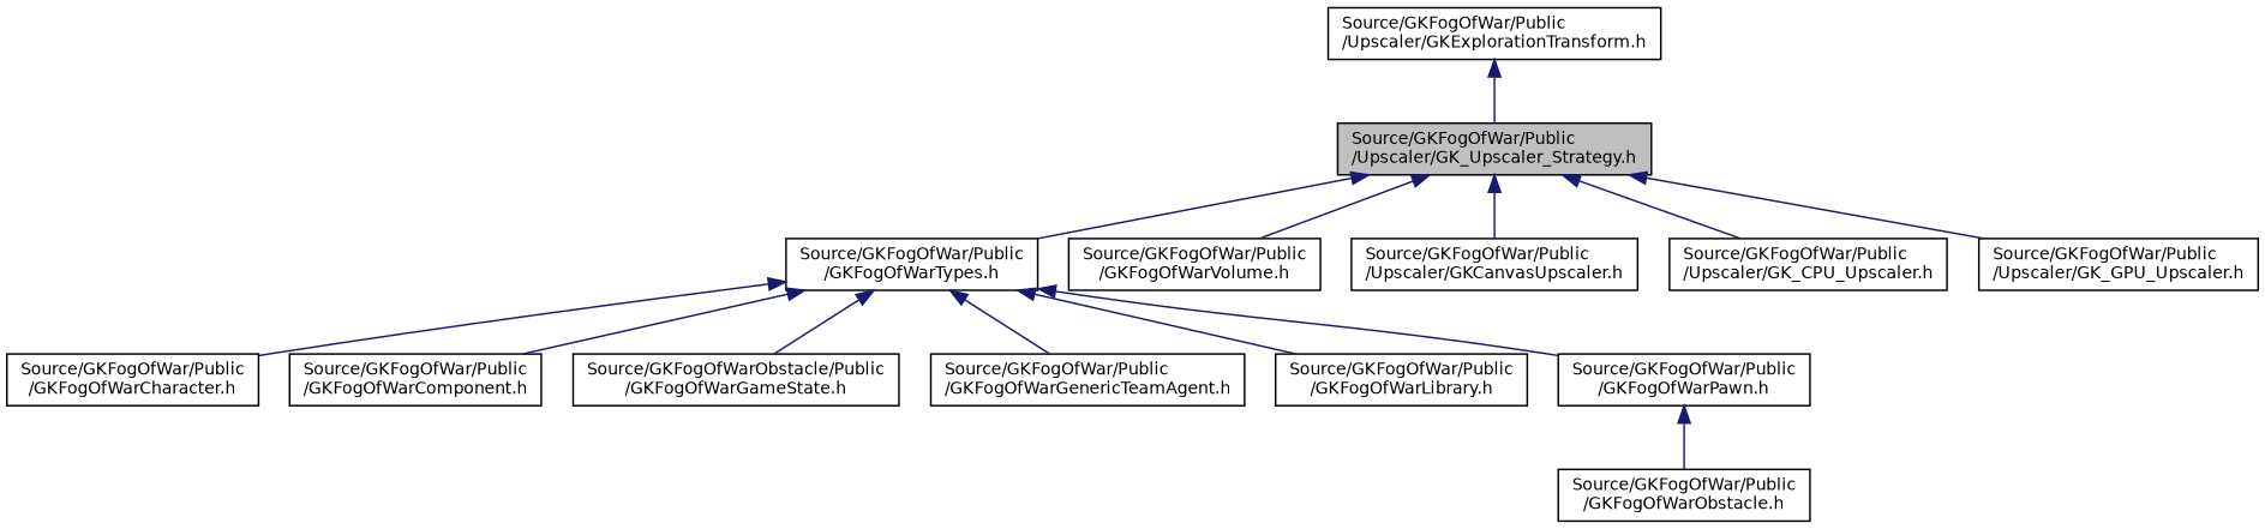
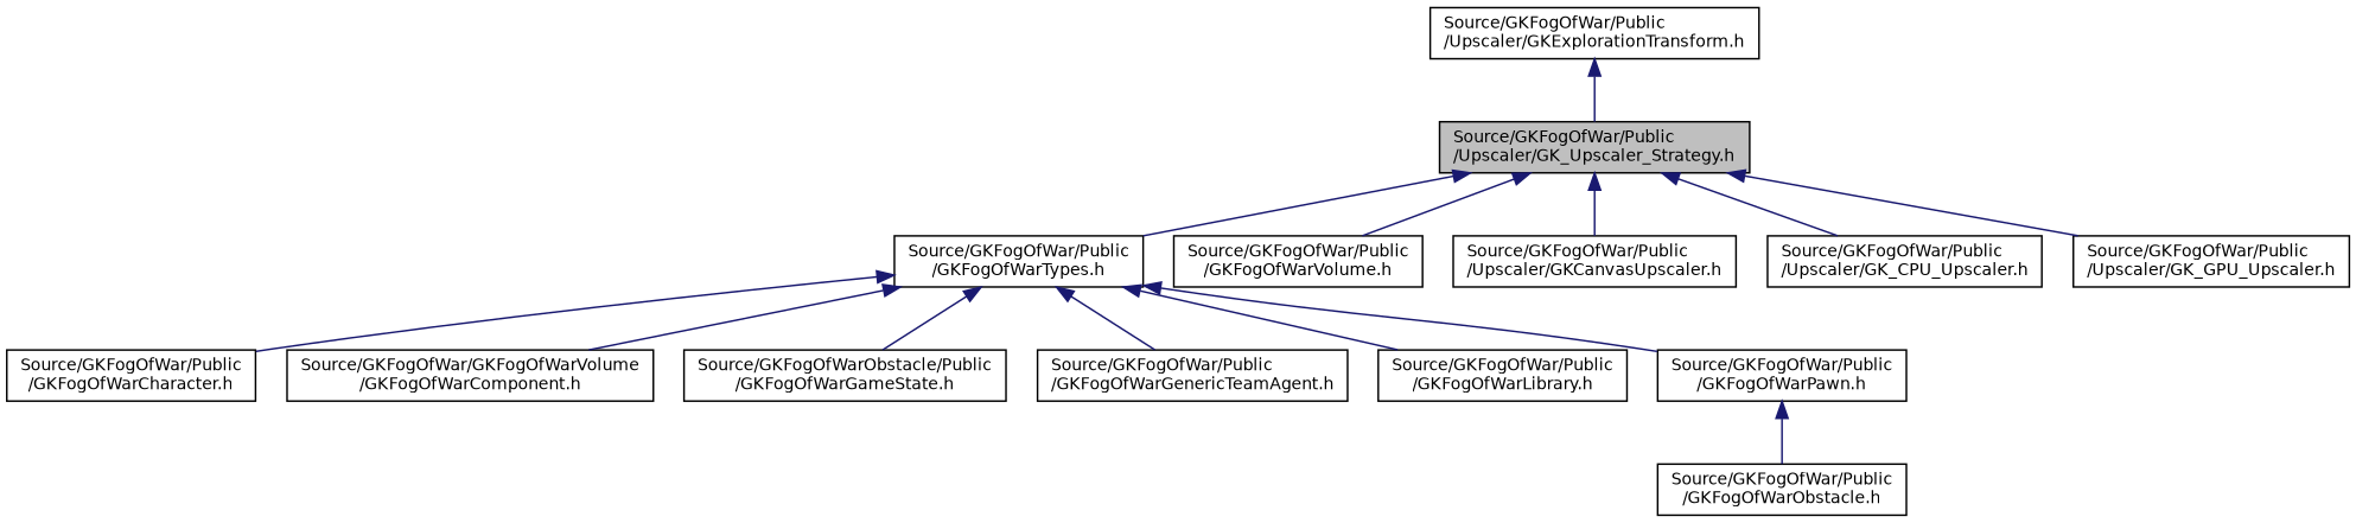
  digraph {
    node [color=black fillcolor=white fontname=Helvetica fontsize=10 shape=record style=filled]
    edge [color=midnightblue dir=back fontname=Helvetica fontsize=10 labelfontname=Helvetica labelfontsize=10 style=solid]
    n1 [fillcolor=grey75 fontcolor=black height=0.2 label="Source/GKFogOfWar/Public\l/Upscaler/GK_Upscaler_Strategy.h" width=0.4]
    n2 [height=0.2 label="Source/GKFogOfWar/Public\l/GKFogOfWarTypes.h" width=0.4]
    n3 [height=0.2 label="Source/GKFogOfWar/Public\l/GKFogOfWarVolume.h" width=0.4]
    n4 [height=0.2 label="Source/GKFogOfWar/Public\l/Upscaler/GKCanvasUpscaler.h" width=0.4]
    n5 [height=0.2 label="Source/GKFogOfWar/Public\l/Upscaler/GK_CPU_Upscaler.h" width=0.4]
    n6 [height=0.2 label="Source/GKFogOfWar/Public\l/Upscaler/GK_GPU_Upscaler.h" width=0.4]
    n7 [height=0.2 label="Source/GKFogOfWar/Public\l/GKFogOfWarCharacter.h" width=0.4]
-   n8 [height=0.2 label="Source/GKFogOfWar/Public\l/GKFogOfWarComponent.h" width=0.4]
+   n8 [height=0.2 label="Source/GKFogOfWar/GKFogOfWarVolume\l/GKFogOfWarComponent.h" width=0.4]
    n9 [height=0.2 label="Source/GKFogOfWarObstacle/Public\l/GKFogOfWarGameState.h" width=0.4]
    n10 [height=0.2 label="Source/GKFogOfWar/Public\l/GKFogOfWarGenericTeamAgent.h" width=0.4]
    n11 [height=0.2 label="Source/GKFogOfWar/Public\l/GKFogOfWarLibrary.h" width=0.4]
    n12 [height=0.2 label="Source/GKFogOfWar/Public\l/GKFogOfWarPawn.h" width=0.4]
    n13 [height=0.2 label="Source/GKFogOfWar/Public\l/Upscaler/GKExplorationTransform.h" width=0.4]
    n14 [height=0.2 label="Source/GKFogOfWar/Public\l/GKFogOfWarObstacle.h" width=0.4]
    n1 -> n2
    n1 -> n3
    n1 -> n4
    n1 -> n5
    n1 -> n6
    n2 -> n7
    n2 -> n8
    n2 -> n9
    n2 -> n10
    n2 -> n11
    n2 -> n12
    n12 -> n14
    n13 -> n1
  }
